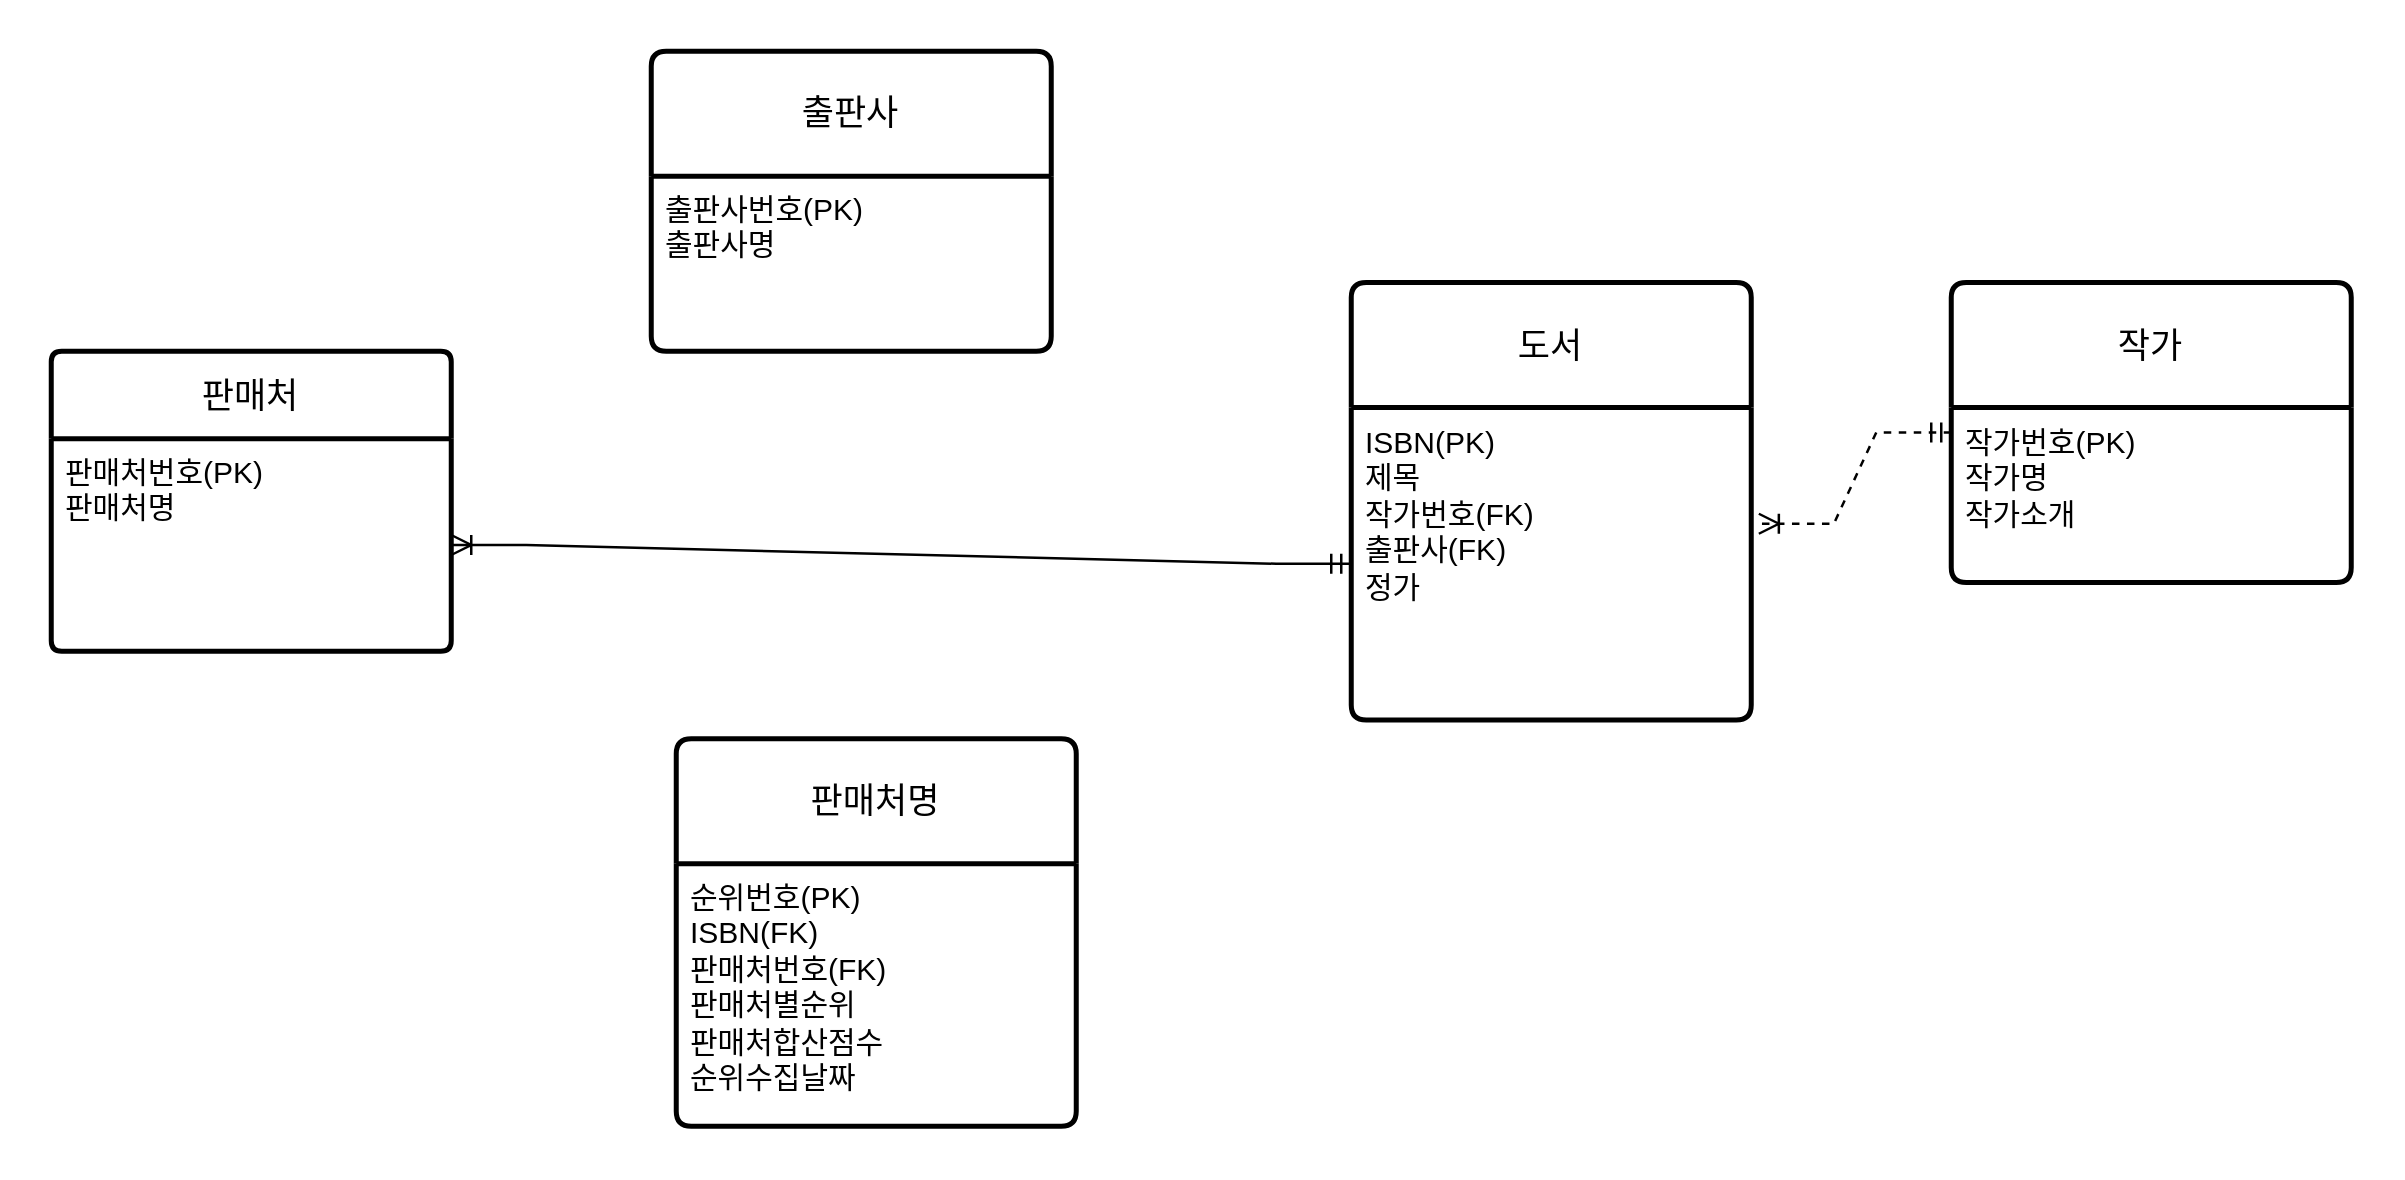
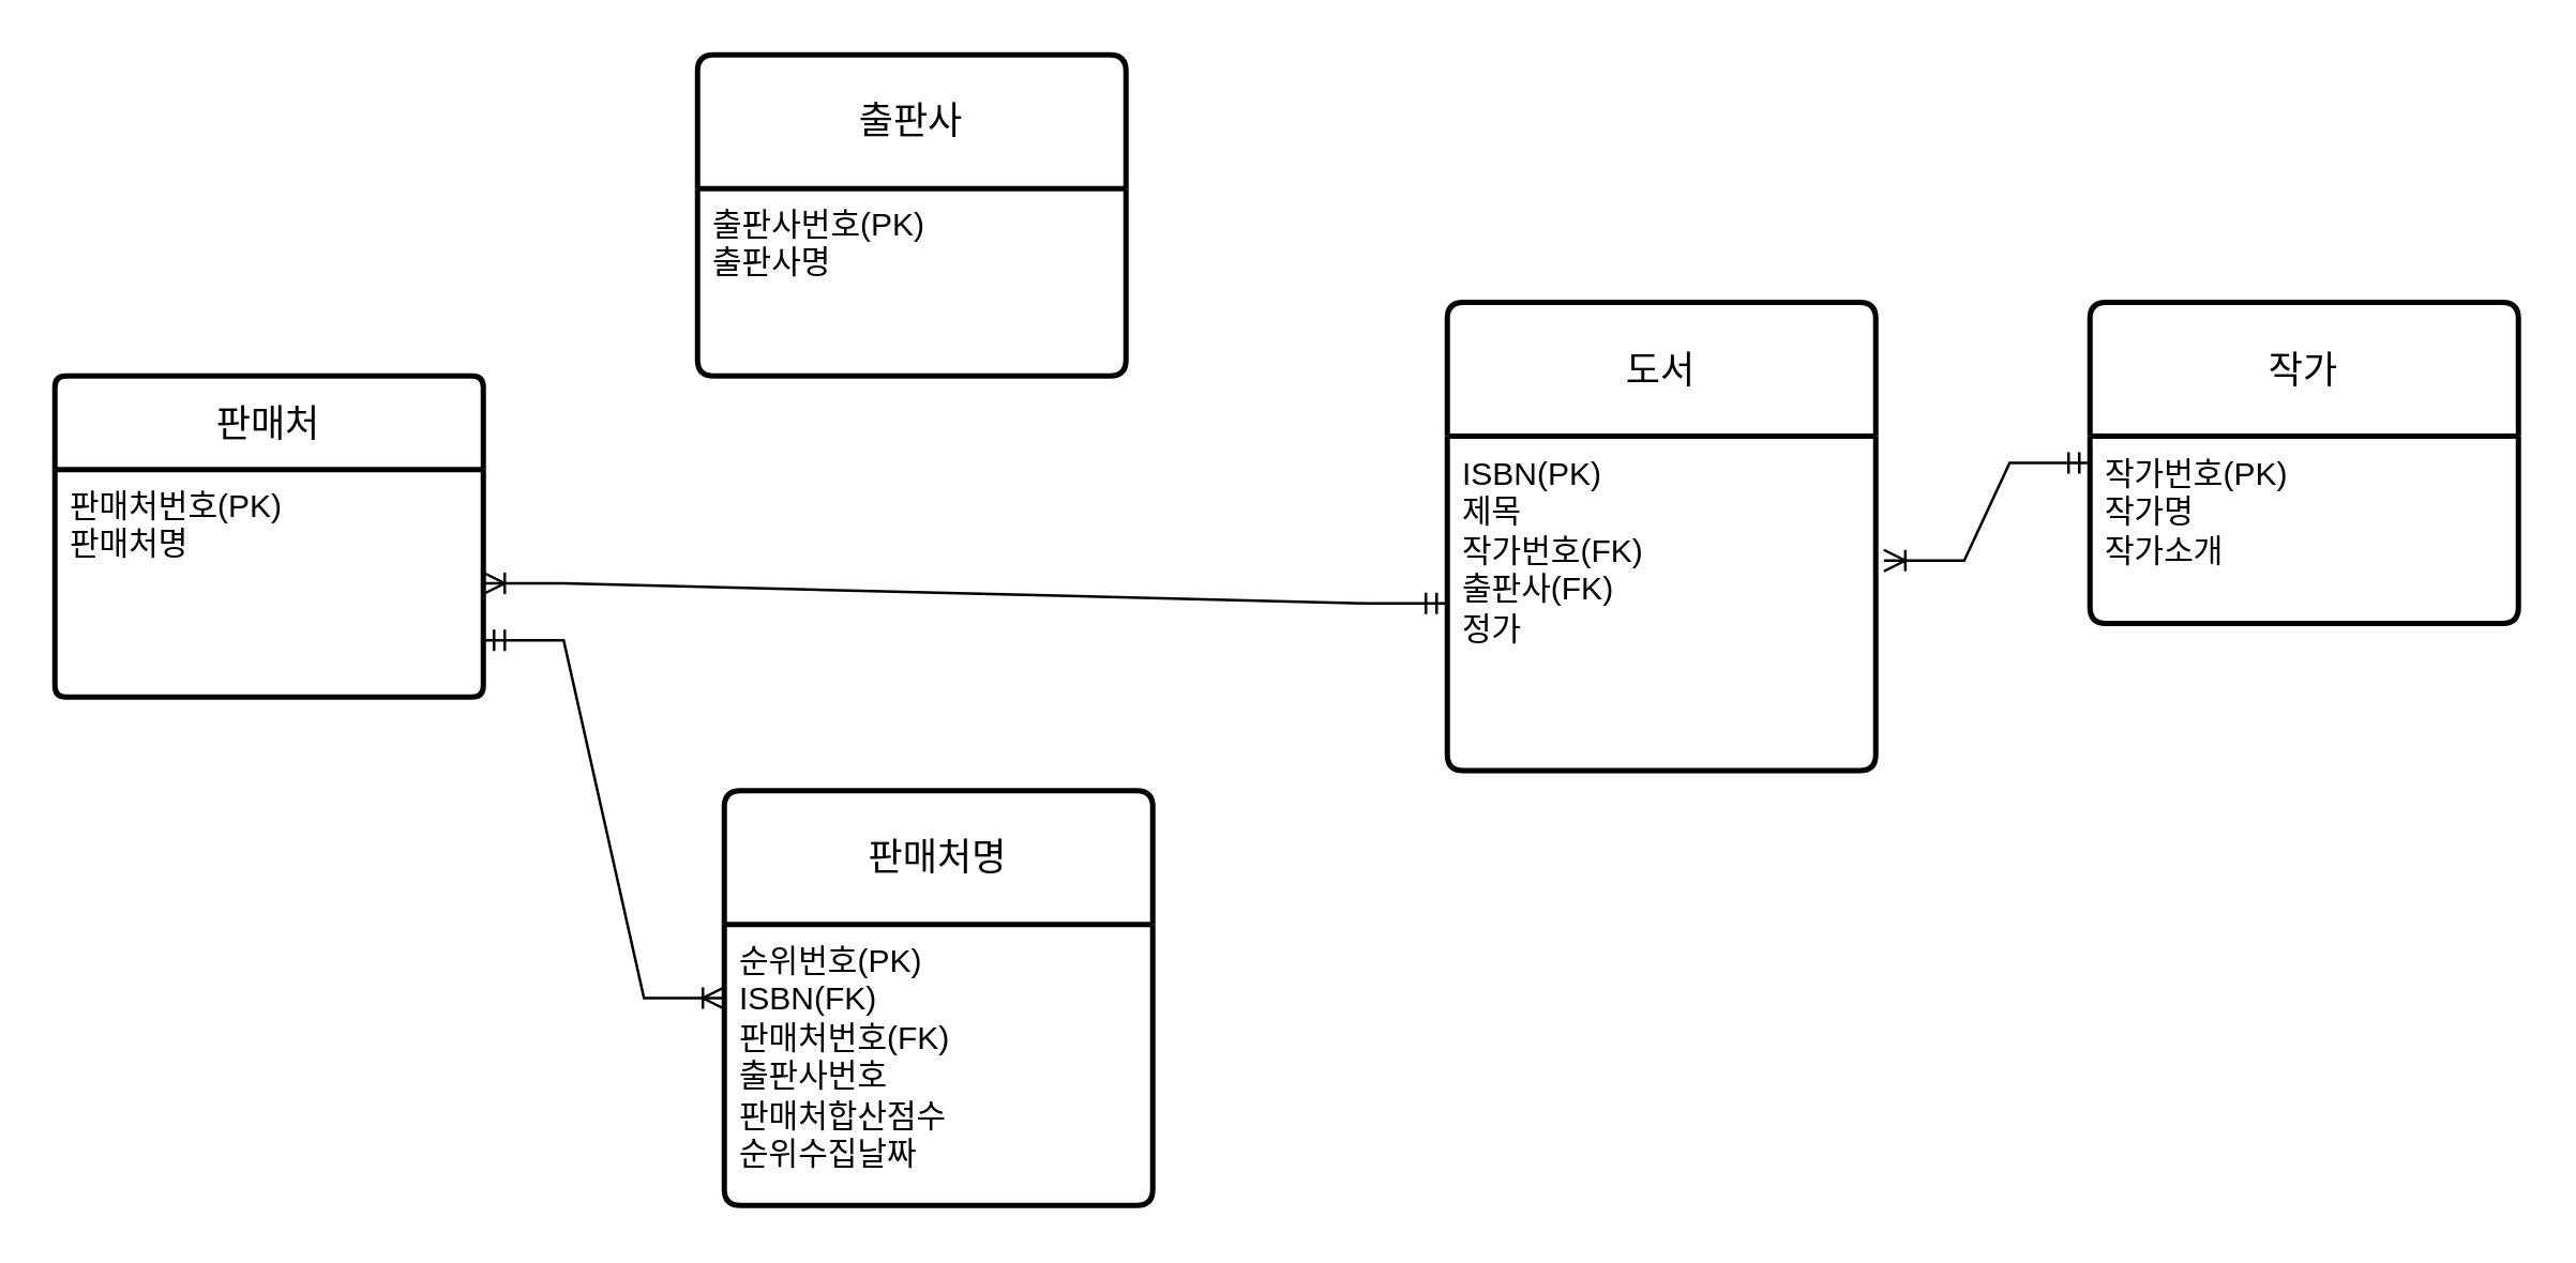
  <mxCell id="0" />
  <mxCell id="1" parent="0" />
  <mxCell id="2" value="판매처" style="swimlane;childLayout=stackLayout;horizontal=1;startSize=35;horizontalStack=0;rounded=1;fontSize=14;fontStyle=0;strokeWidth=2;resizeParent=0;resizeLast=1;shadow=0;dashed=0;align=center;arcSize=4;whiteSpace=wrap;html=1;" vertex="1" parent="1"><mxGeometry x="20" y="140" width="160" height="120" as="geometry"><mxRectangle x="490" y="135" width="80" height="50" as="alternateBounds" /></mxGeometry></mxCell>
  <mxCell id="3" value="판매처번호(PK)&lt;br&gt;판매처명" style="align=left;strokeColor=none;fillColor=none;spacingLeft=4;fontSize=12;verticalAlign=top;resizable=0;rotatable=0;part=1;html=1;" vertex="1" parent="2"><mxGeometry y="35" width="160" height="85" as="geometry" /></mxCell>
  <mxCell id="4" value="출판사" style="swimlane;childLayout=stackLayout;horizontal=1;startSize=50;horizontalStack=0;rounded=1;fontSize=14;fontStyle=0;strokeWidth=2;resizeParent=0;resizeLast=1;shadow=0;dashed=0;align=center;arcSize=4;whiteSpace=wrap;html=1;" vertex="1" parent="1"><mxGeometry x="260" y="20" width="160" height="120" as="geometry" /></mxCell>
  <mxCell id="5" value="출판사번호(PK)&lt;br&gt;출판사명&lt;div&gt;&lt;br/&gt;&lt;/div&gt;" style="align=left;strokeColor=none;fillColor=none;spacingLeft=4;fontSize=12;verticalAlign=top;resizable=0;rotatable=0;part=1;html=1;" vertex="1" parent="4"><mxGeometry y="50" width="160" height="70" as="geometry" /></mxCell>
  <mxCell id="6" value="작가" style="swimlane;childLayout=stackLayout;horizontal=1;startSize=50;horizontalStack=0;rounded=1;fontSize=14;fontStyle=0;strokeWidth=2;resizeParent=0;resizeLast=1;shadow=0;dashed=0;align=center;arcSize=4;whiteSpace=wrap;html=1;" vertex="1" parent="1"><mxGeometry x="780" y="112.5" width="160" height="120" as="geometry" /></mxCell>
  <mxCell id="7" value="작가번호(PK)&lt;br&gt;작가명&lt;br&gt;작가소개" style="align=left;strokeColor=none;fillColor=none;spacingLeft=4;fontSize=12;verticalAlign=top;resizable=0;rotatable=0;part=1;html=1;" vertex="1" parent="6"><mxGeometry y="50" width="160" height="70" as="geometry" /></mxCell>
  <mxCell id="8" value="도서" style="swimlane;childLayout=stackLayout;horizontal=1;startSize=50;horizontalStack=0;rounded=1;fontSize=14;fontStyle=0;strokeWidth=2;resizeParent=0;resizeLast=1;shadow=0;dashed=0;align=center;arcSize=4;whiteSpace=wrap;html=1;" vertex="1" parent="1"><mxGeometry x="540" y="112.5" width="160" height="175" as="geometry" /></mxCell>
  <mxCell id="9" value="ISBN(PK)&lt;br&gt;제목&lt;br&gt;작가번호(FK)&lt;br&gt;출판사(FK)&lt;br&gt;정가" style="align=left;strokeColor=none;fillColor=none;spacingLeft=4;fontSize=12;verticalAlign=top;resizable=0;rotatable=0;part=1;html=1;" vertex="1" parent="8"><mxGeometry y="50" width="160" height="125" as="geometry" /></mxCell>
  <mxCell id="10" value="판매처명" style="swimlane;childLayout=stackLayout;horizontal=1;startSize=50;horizontalStack=0;rounded=1;fontSize=14;fontStyle=0;strokeWidth=2;resizeParent=0;resizeLast=1;shadow=0;dashed=0;align=center;arcSize=4;whiteSpace=wrap;html=1;" vertex="1" parent="1"><mxGeometry x="270" y="295" width="160" height="155" as="geometry" /></mxCell>
- <mxCell id="11" value="순위번호(PK)&lt;br&gt;ISBN(FK)&lt;br&gt;판매처번호(FK)&lt;br&gt;판매처별순위&lt;br&gt;판매처합산점수&lt;br&gt;순위수집날짜" style="align=left;strokeColor=none;fillColor=none;spacingLeft=4;fontSize=12;verticalAlign=top;resizable=0;rotatable=0;part=1;html=1;" vertex="1" parent="10"><mxGeometry y="50" width="160" height="105" as="geometry" /></mxCell>
+ <mxCell id="11" value="순위번호(PK)&lt;br&gt;ISBN(FK)&lt;br&gt;판매처번호(FK)&lt;br&gt;출판사번호&lt;br&gt;판매처합산점수&lt;br&gt;순위수집날짜" style="align=left;strokeColor=none;fillColor=none;spacingLeft=4;fontSize=12;verticalAlign=top;resizable=0;rotatable=0;part=1;html=1;" vertex="1" parent="10"><mxGeometry y="50" width="160" height="105" as="geometry" /></mxCell>
  <mxCell id="12" value="" style="edgeStyle=entityRelationEdgeStyle;fontSize=12;html=1;endArrow=ERoneToMany;startArrow=ERmandOne;rounded=0;exitX=0;exitY=0.5;exitDx=0;exitDy=0;" edge="1" parent="1" source="9" target="3"><mxGeometry width="100" height="100" relative="1" as="geometry"><mxPoint x="460" y="385" as="sourcePoint" /><mxPoint x="560" y="285" as="targetPoint" /></mxGeometry></mxCell>
- <mxCell id="14" value="" style="edgeStyle=entityRelationEdgeStyle;fontSize=12;html=1;endArrow=ERoneToMany;startArrow=ERmandOne;rounded=0;exitX=0;exitY=0.5;exitDx=0;exitDy=0;entryX=1.019;entryY=0.372;entryDx=0;entryDy=0;entryPerimeter=0;dashed=1;" edge="1" parent="1" source="6" target="9"><mxGeometry width="100" height="100" relative="1" as="geometry"><mxPoint x="460" y="520" as="sourcePoint" /><mxPoint x="560" y="420" as="targetPoint" /></mxGeometry></mxCell>
+ <mxCell id="13" value="" style="edgeStyle=entityRelationEdgeStyle;fontSize=12;html=1;endArrow=ERoneToMany;startArrow=ERmandOne;rounded=0;exitX=1;exitY=0.75;exitDx=0;exitDy=0;entryX=0;entryY=0.5;entryDx=0;entryDy=0;" edge="1" parent="1" source="3" target="10"><mxGeometry width="100" height="100" relative="1" as="geometry"><mxPoint x="100" y="350" as="sourcePoint" /><mxPoint x="200" y="250" as="targetPoint" /></mxGeometry></mxCell>
+ <mxCell id="14" value="" style="edgeStyle=entityRelationEdgeStyle;fontSize=12;html=1;endArrow=ERoneToMany;startArrow=ERmandOne;rounded=0;exitX=0;exitY=0.5;exitDx=0;exitDy=0;entryX=1.019;entryY=0.372;entryDx=0;entryDy=0;entryPerimeter=0;" edge="1" parent="1" source="6" target="9"><mxGeometry width="100" height="100" relative="1" as="geometry"><mxPoint x="460" y="520" as="sourcePoint" /><mxPoint x="560" y="420" as="targetPoint" /></mxGeometry></mxCell>
